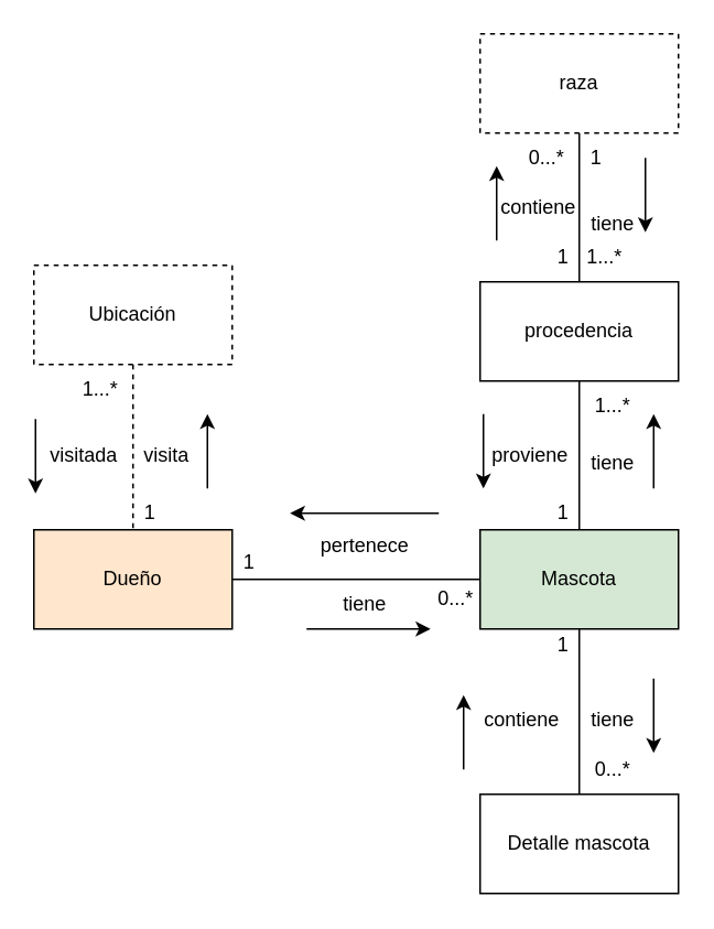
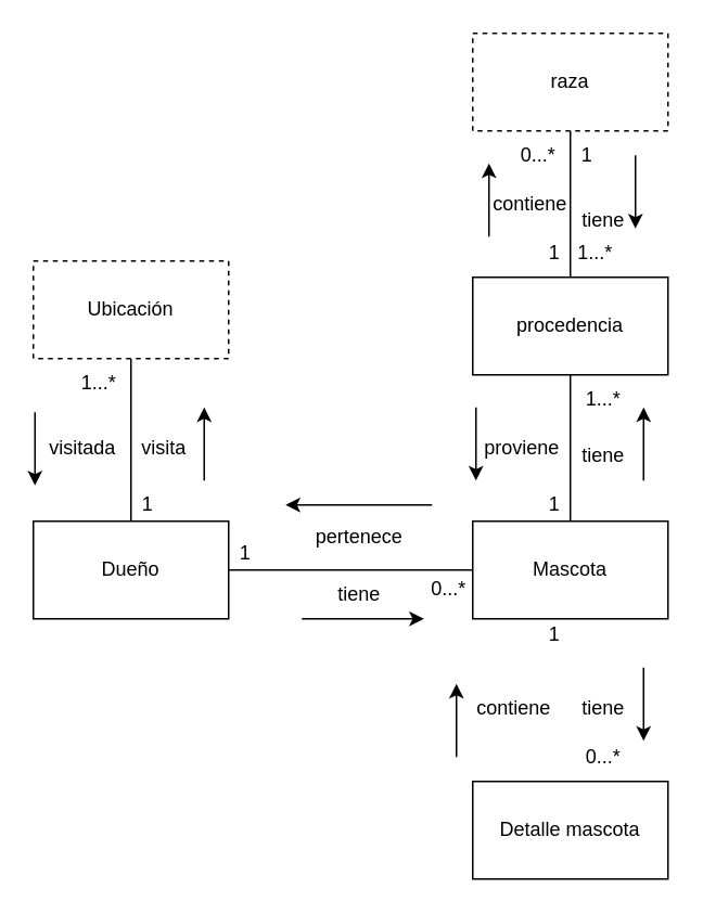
  <mxCell id="0" />
  <mxCell id="1" parent="0" />
  <mxCell id="2" style="edgeStyle=orthogonalEdgeStyle;rounded=0;orthogonalLoop=1;jettySize=auto;html=1;exitX=1;exitY=0.5;exitDx=0;exitDy=0;entryX=0;entryY=0.5;entryDx=0;entryDy=0;endArrow=none;endFill=0;" edge="1" parent="1" source="3" target="4"><mxGeometry relative="1" as="geometry" /></mxCell>
- <mxCell id="3" value="Dueño" style="rounded=0;whiteSpace=wrap;html=1;fillColor=#ffe6cc;" vertex="1" parent="1"><mxGeometry x="20" y="320" width="120" height="60" as="geometry" /></mxCell>
- <mxCell id="4" value="Mascota" style="rounded=0;whiteSpace=wrap;html=1;fillColor=#d5e8d4;" vertex="1" parent="1"><mxGeometry x="290" y="320" width="120" height="60" as="geometry" /></mxCell>
+ <mxCell id="3" value="Dueño" style="rounded=0;whiteSpace=wrap;html=1;" vertex="1" parent="1"><mxGeometry x="20" y="320" width="120" height="60" as="geometry" /></mxCell>
+ <mxCell id="4" value="Mascota" style="rounded=0;whiteSpace=wrap;html=1;" vertex="1" parent="1"><mxGeometry x="290" y="320" width="120" height="60" as="geometry" /></mxCell>
  <mxCell id="5" value="tiene" style="text;html=1;align=center;verticalAlign=middle;resizable=0;points=[];autosize=1;strokeColor=none;fillColor=none;" vertex="1" parent="1"><mxGeometry x="195" y="350" width="50" height="30" as="geometry" /></mxCell>
  <mxCell id="6" value="pertenece" style="text;html=1;align=center;verticalAlign=middle;resizable=0;points=[];autosize=1;strokeColor=none;fillColor=none;" vertex="1" parent="1"><mxGeometry x="180" y="315" width="80" height="30" as="geometry" /></mxCell>
  <mxCell id="7" value="" style="endArrow=classic;html=1;rounded=0;" edge="1" parent="1"><mxGeometry width="50" height="50" relative="1" as="geometry"><mxPoint x="265" y="310" as="sourcePoint" /><mxPoint x="175" y="310" as="targetPoint" /></mxGeometry></mxCell>
  <mxCell id="8" value="" style="endArrow=classic;html=1;rounded=0;" edge="1" parent="1"><mxGeometry width="50" height="50" relative="1" as="geometry"><mxPoint x="185" y="380" as="sourcePoint" /><mxPoint x="260" y="380" as="targetPoint" /></mxGeometry></mxCell>
  <mxCell id="9" value="0...*" style="text;html=1;align=center;verticalAlign=middle;resizable=0;points=[];autosize=1;strokeColor=none;fillColor=none;" vertex="1" parent="1"><mxGeometry x="255" y="347" width="40" height="30" as="geometry" /></mxCell>
  <mxCell id="10" value="1" style="text;html=1;align=center;verticalAlign=middle;resizable=0;points=[];autosize=1;strokeColor=none;fillColor=none;" vertex="1" parent="1"><mxGeometry x="135" y="325" width="30" height="30" as="geometry" /></mxCell>
  <mxCell id="11" value="raza" style="rounded=0;whiteSpace=wrap;html=1;dashed=1;" vertex="1" parent="1"><mxGeometry x="290" y="20" width="120" height="60" as="geometry" /></mxCell>
  <mxCell id="12" style="edgeStyle=orthogonalEdgeStyle;rounded=0;orthogonalLoop=1;jettySize=auto;html=1;exitX=0.5;exitY=0;exitDx=0;exitDy=0;endArrow=none;endFill=0;" edge="1" parent="1" source="14" target="11"><mxGeometry relative="1" as="geometry" /></mxCell>
  <mxCell id="13" style="edgeStyle=orthogonalEdgeStyle;rounded=0;orthogonalLoop=1;jettySize=auto;html=1;exitX=0.5;exitY=1;exitDx=0;exitDy=0;endArrow=none;endFill=0;" edge="1" parent="1" source="14" target="4"><mxGeometry relative="1" as="geometry" /></mxCell>
  <mxCell id="14" value="procedencia" style="rounded=0;whiteSpace=wrap;html=1;" vertex="1" parent="1"><mxGeometry x="290" y="170" width="120" height="60" as="geometry" /></mxCell>
  <mxCell id="15" value="1...*" style="text;html=1;align=center;verticalAlign=middle;resizable=0;points=[];autosize=1;strokeColor=none;fillColor=none;" vertex="1" parent="1"><mxGeometry x="350" y="230" width="40" height="30" as="geometry" /></mxCell>
  <mxCell id="16" value="1" style="text;html=1;align=center;verticalAlign=middle;resizable=0;points=[];autosize=1;strokeColor=none;fillColor=none;" vertex="1" parent="1"><mxGeometry x="325" y="295" width="30" height="30" as="geometry" /></mxCell>
  <mxCell id="17" value="tiene" style="text;html=1;align=center;verticalAlign=middle;resizable=0;points=[];autosize=1;strokeColor=none;fillColor=none;" vertex="1" parent="1"><mxGeometry x="345" y="265" width="50" height="30" as="geometry" /></mxCell>
  <mxCell id="18" value="" style="endArrow=classic;html=1;rounded=0;" edge="1" parent="1"><mxGeometry width="50" height="50" relative="1" as="geometry"><mxPoint x="395" y="295" as="sourcePoint" /><mxPoint x="395" y="250" as="targetPoint" /></mxGeometry></mxCell>
  <mxCell id="19" value="" style="endArrow=classic;html=1;rounded=0;" edge="1" parent="1"><mxGeometry width="50" height="50" relative="1" as="geometry"><mxPoint x="292" y="250" as="sourcePoint" /><mxPoint x="292" y="295" as="targetPoint" /></mxGeometry></mxCell>
  <mxCell id="20" value="proviene" style="text;html=1;align=center;verticalAlign=middle;resizable=0;points=[];autosize=1;strokeColor=none;fillColor=none;" vertex="1" parent="1"><mxGeometry x="285" y="260" width="70" height="30" as="geometry" /></mxCell>
  <mxCell id="21" value="tiene" style="text;html=1;align=center;verticalAlign=middle;resizable=0;points=[];autosize=1;strokeColor=none;fillColor=none;" vertex="1" parent="1"><mxGeometry x="345" y="120" width="50" height="30" as="geometry" /></mxCell>
  <mxCell id="22" value="" style="endArrow=classic;html=1;rounded=0;" edge="1" parent="1"><mxGeometry width="50" height="50" relative="1" as="geometry"><mxPoint x="390" y="95" as="sourcePoint" /><mxPoint x="390" y="140" as="targetPoint" /></mxGeometry></mxCell>
  <mxCell id="23" value="1...*" style="text;html=1;align=center;verticalAlign=middle;resizable=0;points=[];autosize=1;strokeColor=none;fillColor=none;" vertex="1" parent="1"><mxGeometry x="345" y="140" width="40" height="30" as="geometry" /></mxCell>
  <mxCell id="24" value="1" style="text;html=1;align=center;verticalAlign=middle;resizable=0;points=[];autosize=1;strokeColor=none;fillColor=none;" vertex="1" parent="1"><mxGeometry x="345" y="80" width="30" height="30" as="geometry" /></mxCell>
  <mxCell id="25" value="0...*" style="text;html=1;align=center;verticalAlign=middle;resizable=0;points=[];autosize=1;strokeColor=none;fillColor=none;" vertex="1" parent="1"><mxGeometry x="310" y="80" width="40" height="30" as="geometry" /></mxCell>
  <mxCell id="26" value="1" style="text;html=1;align=center;verticalAlign=middle;resizable=0;points=[];autosize=1;strokeColor=none;fillColor=none;" vertex="1" parent="1"><mxGeometry x="325" y="140" width="30" height="30" as="geometry" /></mxCell>
  <mxCell id="27" value="" style="endArrow=classic;html=1;rounded=0;" edge="1" parent="1"><mxGeometry width="50" height="50" relative="1" as="geometry"><mxPoint x="300" y="145" as="sourcePoint" /><mxPoint x="300" y="100" as="targetPoint" /></mxGeometry></mxCell>
  <mxCell id="28" value="contiene" style="text;html=1;align=center;verticalAlign=middle;resizable=0;points=[];autosize=1;strokeColor=none;fillColor=none;" vertex="1" parent="1"><mxGeometry x="290" y="110" width="70" height="30" as="geometry" /></mxCell>
- <mxCell id="29" style="edgeStyle=orthogonalEdgeStyle;rounded=0;orthogonalLoop=1;jettySize=auto;html=1;exitX=0.5;exitY=0;exitDx=0;exitDy=0;entryX=0.5;entryY=1;entryDx=0;entryDy=0;endArrow=none;endFill=0;" edge="1" parent="1" source="30" target="4"><mxGeometry relative="1" as="geometry" /></mxCell>
  <mxCell id="30" value="Detalle mascota" style="rounded=0;whiteSpace=wrap;html=1;" vertex="1" parent="1"><mxGeometry x="290" y="480" width="120" height="60" as="geometry" /></mxCell>
  <mxCell id="31" value="0...*" style="text;html=1;align=center;verticalAlign=middle;resizable=0;points=[];autosize=1;strokeColor=none;fillColor=none;" vertex="1" parent="1"><mxGeometry x="350" y="450" width="40" height="30" as="geometry" /></mxCell>
  <mxCell id="32" value="1" style="text;html=1;align=center;verticalAlign=middle;resizable=0;points=[];autosize=1;strokeColor=none;fillColor=none;" vertex="1" parent="1"><mxGeometry x="325" y="375" width="30" height="30" as="geometry" /></mxCell>
  <mxCell id="33" value="tiene" style="text;html=1;align=center;verticalAlign=middle;resizable=0;points=[];autosize=1;strokeColor=none;fillColor=none;" vertex="1" parent="1"><mxGeometry x="345" y="420" width="50" height="30" as="geometry" /></mxCell>
  <mxCell id="34" value="" style="endArrow=classic;html=1;rounded=0;" edge="1" parent="1"><mxGeometry width="50" height="50" relative="1" as="geometry"><mxPoint x="395" y="410" as="sourcePoint" /><mxPoint x="395" y="455" as="targetPoint" /></mxGeometry></mxCell>
  <mxCell id="35" value="contiene" style="text;html=1;align=center;verticalAlign=middle;resizable=0;points=[];autosize=1;strokeColor=none;fillColor=none;" vertex="1" parent="1"><mxGeometry x="280" y="420" width="70" height="30" as="geometry" /></mxCell>
  <mxCell id="36" value="" style="endArrow=classic;html=1;rounded=0;" edge="1" parent="1"><mxGeometry width="50" height="50" relative="1" as="geometry"><mxPoint x="280" y="465" as="sourcePoint" /><mxPoint x="280" y="420" as="targetPoint" /></mxGeometry></mxCell>
- <mxCell id="37" style="edgeStyle=orthogonalEdgeStyle;rounded=0;orthogonalLoop=1;jettySize=auto;html=1;exitX=0.5;exitY=1;exitDx=0;exitDy=0;entryX=0.5;entryY=0;entryDx=0;entryDy=0;endArrow=none;endFill=0;dashed=1;" edge="1" parent="1" source="38" target="3"><mxGeometry relative="1" as="geometry" /></mxCell>
+ <mxCell id="37" style="edgeStyle=orthogonalEdgeStyle;rounded=0;orthogonalLoop=1;jettySize=auto;html=1;exitX=0.5;exitY=1;exitDx=0;exitDy=0;entryX=0.5;entryY=0;entryDx=0;entryDy=0;endArrow=none;endFill=0;" edge="1" parent="1" source="38" target="3"><mxGeometry relative="1" as="geometry" /></mxCell>
  <mxCell id="38" value="Ubicación" style="rounded=0;whiteSpace=wrap;html=1;dashed=1;" vertex="1" parent="1"><mxGeometry x="20" y="160" width="120" height="60" as="geometry" /></mxCell>
  <mxCell id="39" value="1" style="text;html=1;align=center;verticalAlign=middle;resizable=0;points=[];autosize=1;strokeColor=none;fillColor=none;" vertex="1" parent="1"><mxGeometry x="75" y="295" width="30" height="30" as="geometry" /></mxCell>
  <mxCell id="40" value="1...*" style="text;html=1;align=center;verticalAlign=middle;resizable=0;points=[];autosize=1;strokeColor=none;fillColor=none;" vertex="1" parent="1"><mxGeometry x="40" y="220" width="40" height="30" as="geometry" /></mxCell>
  <mxCell id="41" value="visita" style="text;html=1;align=center;verticalAlign=middle;resizable=0;points=[];autosize=1;strokeColor=none;fillColor=none;" vertex="1" parent="1"><mxGeometry x="75" y="260" width="50" height="30" as="geometry" /></mxCell>
  <mxCell id="42" value="" style="endArrow=classic;html=1;rounded=0;" edge="1" parent="1"><mxGeometry width="50" height="50" relative="1" as="geometry"><mxPoint x="125" y="295" as="sourcePoint" /><mxPoint x="125" y="250" as="targetPoint" /></mxGeometry></mxCell>
  <mxCell id="43" value="visitada" style="text;html=1;align=center;verticalAlign=middle;resizable=0;points=[];autosize=1;strokeColor=none;fillColor=none;" vertex="1" parent="1"><mxGeometry x="20" y="260" width="60" height="30" as="geometry" /></mxCell>
  <mxCell id="44" value="" style="endArrow=classic;html=1;rounded=0;" edge="1" parent="1"><mxGeometry width="50" height="50" relative="1" as="geometry"><mxPoint x="21" y="253" as="sourcePoint" /><mxPoint x="21" y="298" as="targetPoint" /></mxGeometry></mxCell>
